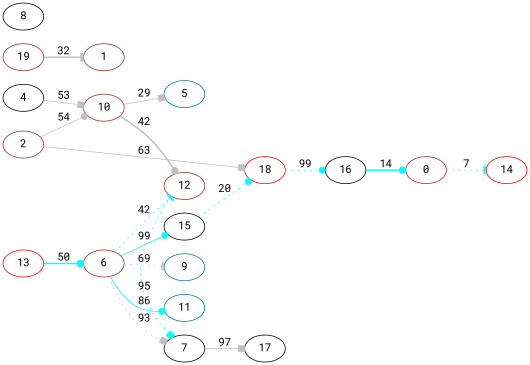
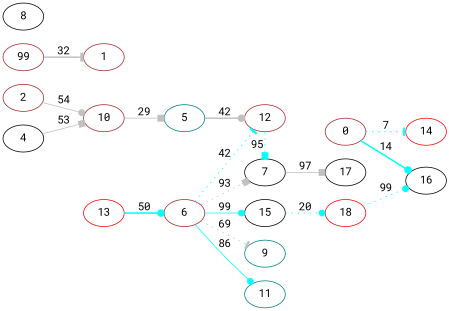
  digraph {
    fontname="Roboto Mono"
    rankdir=LR
    ranksep=equally
    node [color=brown fontname="Roboto Mono"]
    edge [arrowhead=dot color=aqua fontname="Roboto Mono" style=dotted]
    0
    14 [color=red]
    13 [color=red]
    6
    12
    15 [color=black]
    9 [color=teal]
    11 [color=teal]
    7 [color=black]
    18 [color=red]
    17 [color=black]
    16 [color=black]
    1
    2
    10
    5 [color=teal]
    4 [color=black]
    8 [color=black]
-   19
+   19 [label=99]
    subgraph sub_1 {
      rank=same
      0
    }
    subgraph sub_2 {
      rank=same
      14
    }
    subgraph sub_3 {
      rank=same
      13
    }
    subgraph sub_4 {
      rank=same
      6
    }
    subgraph sub_5 {
      rank=same
      12
      15
      9
      11
      7
    }
    subgraph sub_6 {
      rank=same
      18
      17
    }
    subgraph sub_7 {
      rank=same
      16
    }
    subgraph sub_8 {
      rank=same
    }
    subgraph sub_9 {
      rank=same
      1
    }
    subgraph sub_10 {
      rank=same
      2
    }
    subgraph sub_11 {
      rank=same
      10
    }
    subgraph sub_12 {
      rank=same
      5
    }
    subgraph sub_13 {
      rank=same
    }
    subgraph sub_14 {
      rank=same
      4
    }
    subgraph sub_15 {
      rank=same
    }
    subgraph sub_16 {
      rank=same
      8
    }
    subgraph sub_17 {
      rank=same
      19
    }
    subgraph sub_18 {
      rank=same
    }
    0 -> 14 [arrowhead=tee label=7]
    13 -> 6 [label=50 style=bold]
    6 -> 12 [arrowhead=tee label=42]
    6 -> 15 [label=99 style=solid]
    6 -> 9 [arrowhead=tee color=grey label=69]
    6 -> 11 [label=86 style=solid]
    6 -> 7 [arrowhead=box color=grey label=93]
    12 -> 7 [arrowhead=box label=95]
    15 -> 18 [label=20]
    7 -> 17 [arrowhead=box color=grey label=97 style=solid]
    18 -> 16 [label=99]
-   16 -> 0 [label=14 style=bold]
-   2 -> 18 [arrowhead=box color=grey label=63 style=solid]
+   0 -> 16 [label=14 style=bold]
    2 -> 10 [color=grey label=54 style=solid]
-   10 -> 12 [color=grey label=42 style=bold]
+   5 -> 12 [color=grey label=42 style=bold]
    10 -> 5 [arrowhead=box color=grey label=29 style=solid]
    4 -> 10 [arrowhead=box color=grey label=53 style=solid]
    19 -> 1 [arrowhead=tee color=grey label=32 style=bold]
  }
